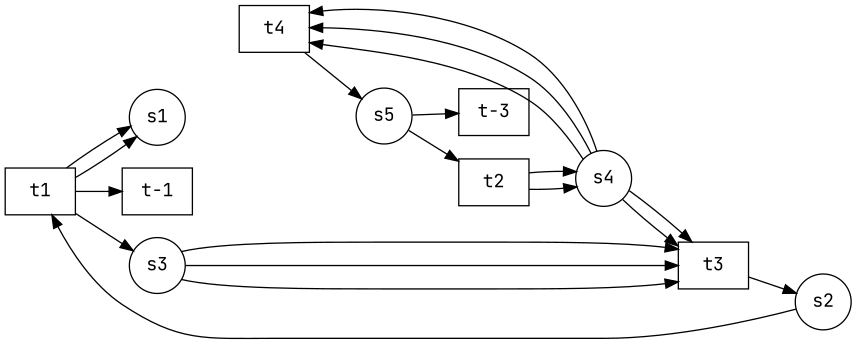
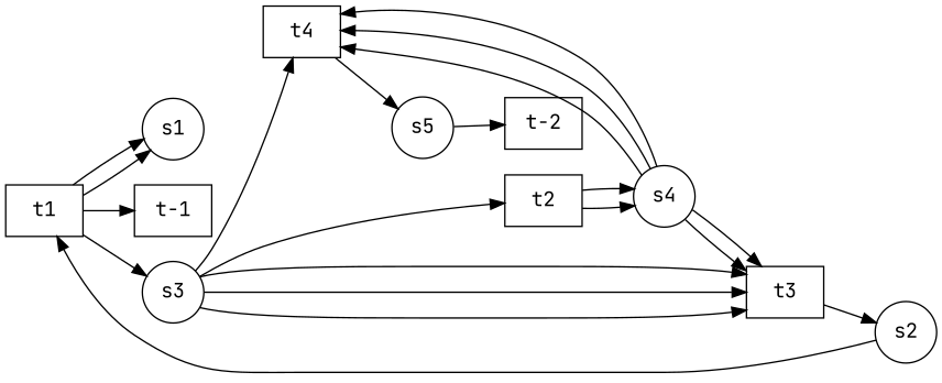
  digraph {
    fontname="JetBrains Mono"
    rankdir=LR
    node [fontname="JetBrains Mono" shape=box]
    edge [fontname="JetBrains Mono"]
    s1 [shape=circle]
    t1
    "t-1"
    s3 [shape=circle]
    s2 [shape=circle]
    t3
    t4
    s5 [shape=circle]
    s4 [shape=circle]
    t2
-   "t-2" [label="t-3"]
+   "t-2"
    t1 -> s1
    t1 -> s1
    t1 -> "t-1"
    t1 -> s3
    s3 -> t3
    s3 -> t3
    s3 -> t3
+   s3 -> t4
    s2 -> t1
    t3 -> s2
    t4 -> s5
-   s5 -> t2
+   s3 -> t2
    s5 -> "t-2"
    s4 -> t3
    s4 -> t3
    s4 -> t4
    s4 -> t4
    s4 -> t4
    t2 -> s4
    t2 -> s4
  }
